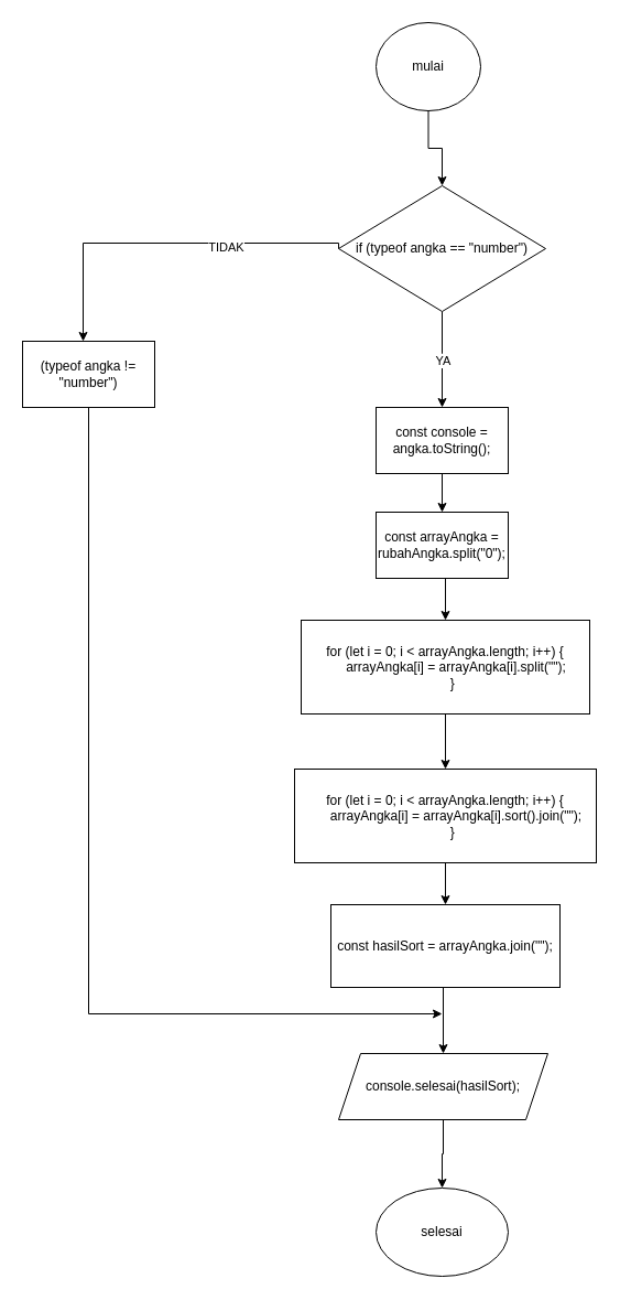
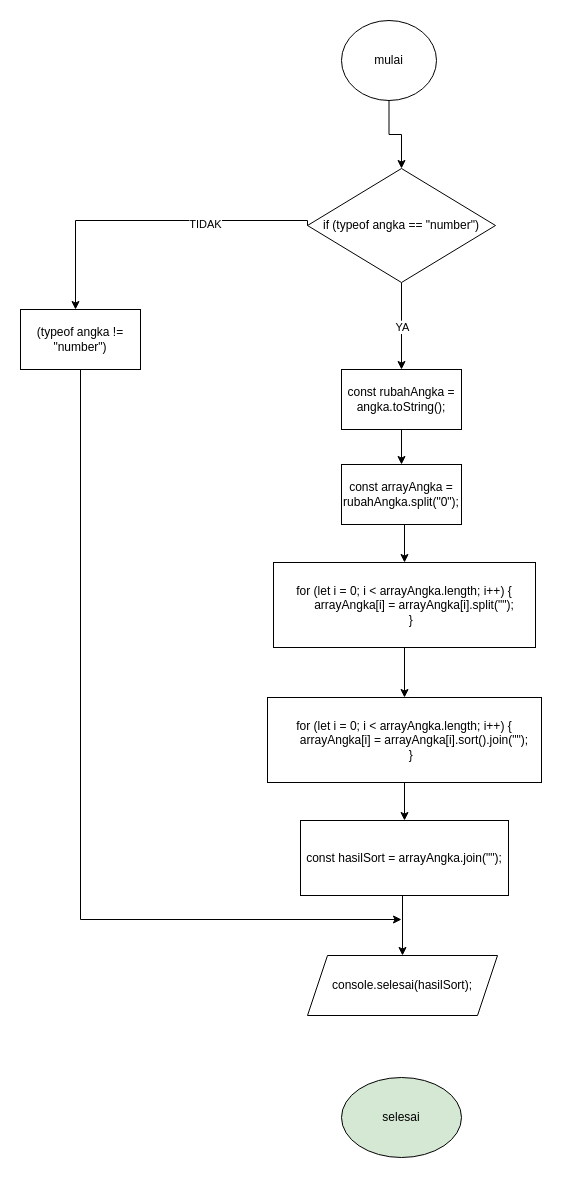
  <mxCell id="0" />
  <mxCell id="1" parent="0" />
  <mxCell id="2" style="edgeStyle=orthogonalEdgeStyle;rounded=0;orthogonalLoop=1;jettySize=auto;html=1;exitX=0.5;exitY=1;exitDx=0;exitDy=0;" parent="1" source="3" target="8" edge="1"><mxGeometry relative="1" as="geometry" /></mxCell>
  <mxCell id="3" value="mulai" style="ellipse;whiteSpace=wrap;html=1;" parent="1" vertex="1"><mxGeometry x="341" y="20" width="95" height="80" as="geometry" /></mxCell>
  <mxCell id="4" style="edgeStyle=orthogonalEdgeStyle;rounded=0;orthogonalLoop=1;jettySize=auto;html=1;exitX=0.5;exitY=1;exitDx=0;exitDy=0;" parent="1" source="8" target="10" edge="1"><mxGeometry relative="1" as="geometry"><mxPoint x="401" y="339.667" as="targetPoint" /><Array as="points"><mxPoint x="401" y="320" /><mxPoint x="401" y="320" /></Array></mxGeometry></mxCell>
  <mxCell id="5" value="YA" style="edgeLabel;html=1;align=center;verticalAlign=middle;resizable=0;points=[];" parent="4" vertex="1" connectable="0"><mxGeometry x="0.022" relative="1" as="geometry"><mxPoint as="offset" /></mxGeometry></mxCell>
  <mxCell id="6" style="edgeStyle=orthogonalEdgeStyle;rounded=0;orthogonalLoop=1;jettySize=auto;html=1;exitX=0;exitY=0.5;exitDx=0;exitDy=0;" parent="1" source="8" target="20" edge="1"><mxGeometry relative="1" as="geometry"><mxPoint x="75" y="319" as="targetPoint" /><Array as="points"><mxPoint x="307" y="220" /><mxPoint x="75" y="220" /></Array></mxGeometry></mxCell>
  <mxCell id="7" value="TIDAK" style="edgeLabel;html=1;align=center;verticalAlign=middle;resizable=0;points=[];" parent="6" vertex="1" connectable="0"><mxGeometry x="-0.337" y="3" relative="1" as="geometry"><mxPoint as="offset" /></mxGeometry></mxCell>
  <mxCell id="8" value="if (typeof angka == &quot;number&quot;)" style="rhombus;whiteSpace=wrap;html=1;" parent="1" vertex="1"><mxGeometry x="307" y="168" width="188" height="114" as="geometry" /></mxCell>
  <mxCell id="9" style="edgeStyle=orthogonalEdgeStyle;rounded=0;orthogonalLoop=1;jettySize=auto;html=1;exitX=0.5;exitY=1;exitDx=0;exitDy=0;entryX=0.5;entryY=0;entryDx=0;entryDy=0;" parent="1" source="10" target="23" edge="1"><mxGeometry relative="1" as="geometry"><mxPoint x="401" y="432.333" as="targetPoint" /></mxGeometry></mxCell>
- <mxCell id="10" value="const console = angka.toString();" style="rounded=0;whiteSpace=wrap;html=1;" parent="1" vertex="1"><mxGeometry x="341" y="368.997" width="120" height="60" as="geometry" /></mxCell>
+ <mxCell id="10" value="const rubahAngka = angka.toString();" style="rounded=0;whiteSpace=wrap;html=1;" parent="1" vertex="1"><mxGeometry x="341" y="368.997" width="120" height="60" as="geometry" /></mxCell>
  <mxCell id="11" style="edgeStyle=orthogonalEdgeStyle;rounded=0;orthogonalLoop=1;jettySize=auto;html=1;exitX=0.5;exitY=1;exitDx=0;exitDy=0;entryX=0.5;entryY=0;entryDx=0;entryDy=0;" parent="1" source="12" target="14" edge="1"><mxGeometry relative="1" as="geometry" /></mxCell>
  <mxCell id="12" value="for (let i = 0; i &lt; arrayAngka.length; i++) {&#10;      arrayAngka[i] = arrayAngka[i].split(&quot;&quot;);&#10;    }" style="rounded=0;whiteSpace=wrap;html=1;" parent="1" vertex="1"><mxGeometry x="273" y="562" width="262" height="85" as="geometry" /></mxCell>
  <mxCell id="13" style="edgeStyle=orthogonalEdgeStyle;rounded=0;orthogonalLoop=1;jettySize=auto;html=1;exitX=0.5;exitY=1;exitDx=0;exitDy=0;" parent="1" source="14" target="16" edge="1"><mxGeometry relative="1" as="geometry"><mxPoint x="402" y="773.667" as="targetPoint" /></mxGeometry></mxCell>
  <mxCell id="14" value="for (let i = 0; i &lt; arrayAngka.length; i++) {&#10;      arrayAngka[i] = arrayAngka[i].sort().join(&quot;&quot;);&#10;    }" style="rounded=0;whiteSpace=wrap;html=1;" parent="1" vertex="1"><mxGeometry x="267" y="697" width="274" height="85" as="geometry" /></mxCell>
  <mxCell id="15" style="edgeStyle=orthogonalEdgeStyle;rounded=0;orthogonalLoop=1;jettySize=auto;html=1;exitX=0.5;exitY=1;exitDx=0;exitDy=0;" parent="1" source="16" target="21" edge="1"><mxGeometry relative="1" as="geometry"><mxPoint x="402" y="915.997" as="targetPoint" /><Array as="points"><mxPoint x="402" y="895" /></Array></mxGeometry></mxCell>
  <mxCell id="16" value="const hasilSort = arrayAngka.join(&quot;&quot;);" style="rounded=0;whiteSpace=wrap;html=1;" parent="1" vertex="1"><mxGeometry x="300" y="820" width="208" height="75" as="geometry" /></mxCell>
- <mxCell id="17" style="edgeStyle=orthogonalEdgeStyle;rounded=0;orthogonalLoop=1;jettySize=auto;html=1;" parent="1" source="21" target="18" edge="1"><mxGeometry relative="1" as="geometry"><mxPoint x="402" y="1031.667" as="targetPoint" /><mxPoint x="407" y="978" as="sourcePoint" /></mxGeometry></mxCell>
- <mxCell id="18" value="selesai" style="ellipse;whiteSpace=wrap;html=1;" parent="1" vertex="1"><mxGeometry x="341" y="1076.997" width="120" height="80" as="geometry" /></mxCell>
+ <mxCell id="18" value="selesai" style="ellipse;whiteSpace=wrap;html=1;fillColor=#d5e8d4;" parent="1" vertex="1"><mxGeometry x="341" y="1076.997" width="120" height="80" as="geometry" /></mxCell>
  <mxCell id="19" style="edgeStyle=orthogonalEdgeStyle;rounded=0;orthogonalLoop=1;jettySize=auto;html=1;exitX=0.5;exitY=1;exitDx=0;exitDy=0;" parent="1" source="20" edge="1"><mxGeometry relative="1" as="geometry"><mxPoint x="401" y="919" as="targetPoint" /><Array as="points"><mxPoint x="80" y="919" /></Array></mxGeometry></mxCell>
  <mxCell id="20" value="(typeof angka != &quot;number&quot;)" style="rounded=0;whiteSpace=wrap;html=1;" parent="1" vertex="1"><mxGeometry x="20" y="309" width="120" height="60" as="geometry" /></mxCell>
  <mxCell id="21" value="console.selesai(hasilSort);" style="shape=parallelogram;perimeter=parallelogramPerimeter;whiteSpace=wrap;html=1;fixedSize=1;" parent="1" vertex="1"><mxGeometry x="307" y="955" width="190" height="60" as="geometry" /></mxCell>
  <mxCell id="22" style="edgeStyle=orthogonalEdgeStyle;rounded=0;orthogonalLoop=1;jettySize=auto;html=1;exitX=0.5;exitY=1;exitDx=0;exitDy=0;entryX=0.5;entryY=0;entryDx=0;entryDy=0;" parent="1" source="23" target="12" edge="1"><mxGeometry relative="1" as="geometry" /></mxCell>
  <mxCell id="23" value="const arrayAngka = rubahAngka.split(&quot;0&quot;);" style="rounded=0;whiteSpace=wrap;html=1;" parent="1" vertex="1"><mxGeometry x="341" y="464" width="120" height="60" as="geometry" /></mxCell>
